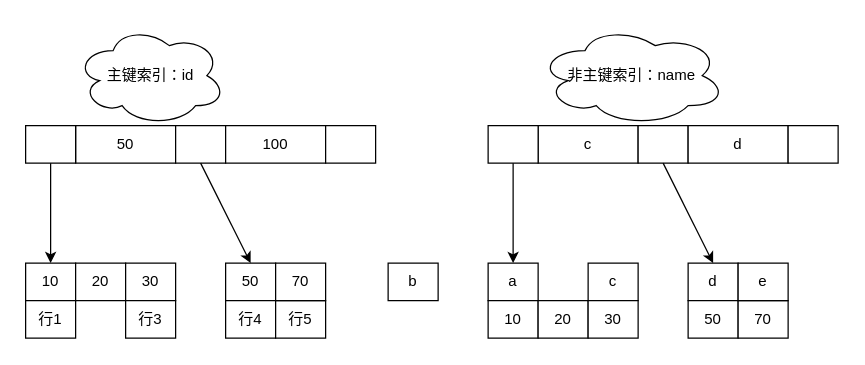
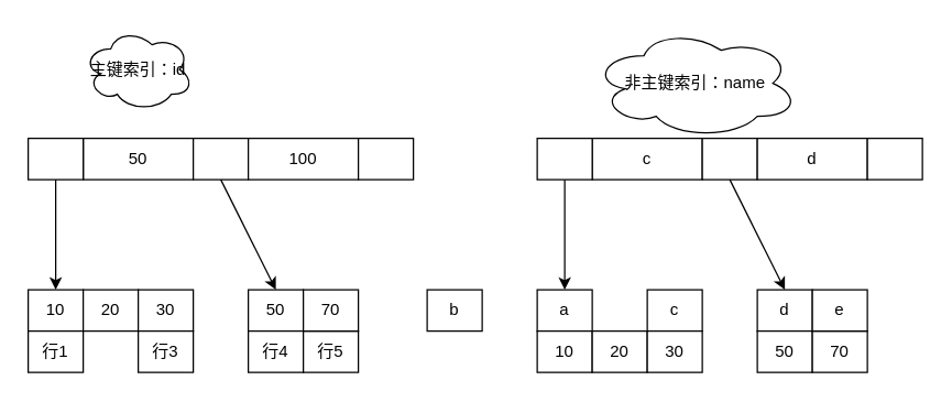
  <mxCell id="0" />
  <mxCell id="1" parent="0" />
  <mxCell id="2" value="50" style="rounded=0;whiteSpace=wrap;html=1;" vertex="1" parent="1"><mxGeometry x="60" y="100" width="80" height="30" as="geometry" /></mxCell>
  <mxCell id="3" value="" style="rounded=0;whiteSpace=wrap;html=1;" vertex="1" parent="1"><mxGeometry x="140" y="100" width="40" height="30" as="geometry" /></mxCell>
  <mxCell id="4" value="" style="rounded=0;whiteSpace=wrap;html=1;" vertex="1" parent="1"><mxGeometry x="20" y="100" width="40" height="30" as="geometry" /></mxCell>
  <mxCell id="5" value="100" style="rounded=0;whiteSpace=wrap;html=1;" vertex="1" parent="1"><mxGeometry x="180" y="100" width="80" height="30" as="geometry" /></mxCell>
  <mxCell id="6" value="" style="rounded=0;whiteSpace=wrap;html=1;" vertex="1" parent="1"><mxGeometry x="260" y="100" width="40" height="30" as="geometry" /></mxCell>
  <mxCell id="7" value="" style="endArrow=classic;html=1;exitX=0.5;exitY=1;exitDx=0;exitDy=0;entryX=0.5;entryY=0;entryDx=0;entryDy=0;" edge="1" parent="1" source="4" target="8"><mxGeometry width="50" height="50" relative="1" as="geometry"><mxPoint x="100" y="340" as="sourcePoint" /><mxPoint x="70" y="200" as="targetPoint" /></mxGeometry></mxCell>
  <mxCell id="8" value="10" style="rounded=0;whiteSpace=wrap;html=1;" vertex="1" parent="1"><mxGeometry x="20" y="210" width="40" height="30" as="geometry" /></mxCell>
  <mxCell id="9" value="20" style="rounded=0;whiteSpace=wrap;html=1;" vertex="1" parent="1"><mxGeometry x="60" y="210" width="40" height="30" as="geometry" /></mxCell>
  <mxCell id="10" value="行1" style="rounded=0;whiteSpace=wrap;html=1;" vertex="1" parent="1"><mxGeometry x="20" y="240" width="40" height="30" as="geometry" /></mxCell>
  <mxCell id="11" value="30" style="rounded=0;whiteSpace=wrap;html=1;" vertex="1" parent="1"><mxGeometry x="100" y="210" width="40" height="30" as="geometry" /></mxCell>
  <mxCell id="12" value="行3" style="rounded=0;whiteSpace=wrap;html=1;" vertex="1" parent="1"><mxGeometry x="100" y="240" width="40" height="30" as="geometry" /></mxCell>
  <mxCell id="13" value="50" style="rounded=0;whiteSpace=wrap;html=1;" vertex="1" parent="1"><mxGeometry x="180" y="210" width="40" height="30" as="geometry" /></mxCell>
  <mxCell id="14" value="行4" style="rounded=0;whiteSpace=wrap;html=1;" vertex="1" parent="1"><mxGeometry x="180" y="240" width="40" height="30" as="geometry" /></mxCell>
  <mxCell id="15" value="行5" style="rounded=0;whiteSpace=wrap;html=1;" vertex="1" parent="1"><mxGeometry x="220" y="240" width="40" height="30" as="geometry" /></mxCell>
  <mxCell id="16" value="70" style="rounded=0;whiteSpace=wrap;html=1;" vertex="1" parent="1"><mxGeometry x="220" y="210" width="40" height="30" as="geometry" /></mxCell>
  <mxCell id="17" value="" style="endArrow=classic;html=1;exitX=0.5;exitY=1;exitDx=0;exitDy=0;entryX=0.5;entryY=0;entryDx=0;entryDy=0;" edge="1" parent="1" source="3" target="13"><mxGeometry width="50" height="50" relative="1" as="geometry"><mxPoint x="210" y="420" as="sourcePoint" /><mxPoint x="260" y="370" as="targetPoint" /></mxGeometry></mxCell>
- <mxCell id="18" value="主键索引：id" style="ellipse;shape=cloud;whiteSpace=wrap;html=1;" vertex="1" parent="1"><mxGeometry x="60" y="20" width="120" height="80" as="geometry" /></mxCell>
+ <mxCell id="18" value="主键索引：id" style="ellipse;shape=cloud;whiteSpace=wrap;html=1;" vertex="1" parent="1"><mxGeometry x="60" y="20" width="80" height="60" as="geometry" /></mxCell>
  <mxCell id="19" value="c" style="rounded=0;whiteSpace=wrap;html=1;" vertex="1" parent="1"><mxGeometry x="430" y="100" width="80" height="30" as="geometry" /></mxCell>
  <mxCell id="20" value="" style="rounded=0;whiteSpace=wrap;html=1;" vertex="1" parent="1"><mxGeometry x="510" y="100" width="40" height="30" as="geometry" /></mxCell>
  <mxCell id="21" value="" style="rounded=0;whiteSpace=wrap;html=1;" vertex="1" parent="1"><mxGeometry x="390" y="100" width="40" height="30" as="geometry" /></mxCell>
  <mxCell id="22" value="d" style="rounded=0;whiteSpace=wrap;html=1;" vertex="1" parent="1"><mxGeometry x="550" y="100" width="80" height="30" as="geometry" /></mxCell>
  <mxCell id="23" value="" style="rounded=0;whiteSpace=wrap;html=1;" vertex="1" parent="1"><mxGeometry x="630" y="100" width="40" height="30" as="geometry" /></mxCell>
  <mxCell id="24" value="" style="endArrow=classic;html=1;exitX=0.5;exitY=1;exitDx=0;exitDy=0;entryX=0.5;entryY=0;entryDx=0;entryDy=0;" edge="1" parent="1" source="21" target="25"><mxGeometry width="50" height="50" relative="1" as="geometry"><mxPoint x="470" y="340" as="sourcePoint" /><mxPoint x="440" y="200" as="targetPoint" /></mxGeometry></mxCell>
  <mxCell id="25" value="a" style="rounded=0;whiteSpace=wrap;html=1;" vertex="1" parent="1"><mxGeometry x="390" y="210" width="40" height="30" as="geometry" /></mxCell>
  <mxCell id="26" value="b" style="rounded=0;whiteSpace=wrap;html=1;" vertex="1" parent="1"><mxGeometry x="310" y="210" width="40" height="30" as="geometry" /></mxCell>
  <mxCell id="27" value="10" style="rounded=0;whiteSpace=wrap;html=1;" vertex="1" parent="1"><mxGeometry x="390" y="240" width="40" height="30" as="geometry" /></mxCell>
  <mxCell id="28" value="20" style="rounded=0;whiteSpace=wrap;html=1;" vertex="1" parent="1"><mxGeometry x="430" y="240" width="40" height="30" as="geometry" /></mxCell>
  <mxCell id="29" value="c" style="rounded=0;whiteSpace=wrap;html=1;" vertex="1" parent="1"><mxGeometry x="470" y="210" width="40" height="30" as="geometry" /></mxCell>
  <mxCell id="30" value="30" style="rounded=0;whiteSpace=wrap;html=1;" vertex="1" parent="1"><mxGeometry x="470" y="240" width="40" height="30" as="geometry" /></mxCell>
  <mxCell id="31" value="d" style="rounded=0;whiteSpace=wrap;html=1;" vertex="1" parent="1"><mxGeometry x="550" y="210" width="40" height="30" as="geometry" /></mxCell>
  <mxCell id="32" value="50" style="rounded=0;whiteSpace=wrap;html=1;" vertex="1" parent="1"><mxGeometry x="550" y="240" width="40" height="30" as="geometry" /></mxCell>
  <mxCell id="33" value="70" style="rounded=0;whiteSpace=wrap;html=1;" vertex="1" parent="1"><mxGeometry x="590" y="240" width="40" height="30" as="geometry" /></mxCell>
  <mxCell id="34" value="e" style="rounded=0;whiteSpace=wrap;html=1;" vertex="1" parent="1"><mxGeometry x="590" y="210" width="40" height="30" as="geometry" /></mxCell>
  <mxCell id="35" value="" style="endArrow=classic;html=1;exitX=0.5;exitY=1;exitDx=0;exitDy=0;entryX=0.5;entryY=0;entryDx=0;entryDy=0;" edge="1" parent="1" source="20" target="31"><mxGeometry width="50" height="50" relative="1" as="geometry"><mxPoint x="580" y="420" as="sourcePoint" /><mxPoint x="630" y="370" as="targetPoint" /></mxGeometry></mxCell>
  <mxCell id="36" value="非主键索引：name" style="ellipse;shape=cloud;whiteSpace=wrap;html=1;" vertex="1" parent="1"><mxGeometry x="430" y="20" width="150" height="80" as="geometry" /></mxCell>
